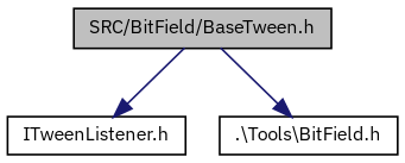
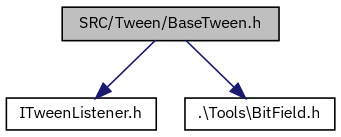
  digraph {
    fontname="IBM Plex Sans"
    node [color=black fontname="IBM Plex Sans" fontsize=10 shape=record]
    edge [color=midnightblue fontname="IBM Plex Sans" fontsize=10 labelfontname=FreeSans labelfontsize=10 style=solid]
-   n1 [fillcolor=grey75 fontcolor=black height=0.2 label="SRC/BitField/BaseTween.h" style=filled width=0.4]
+   n1 [fillcolor=grey75 fontcolor=black height=0.2 label="SRC/Tween/BaseTween.h" style=filled width=0.4]
    n2 [height=0.2 label="ITweenListener.h" width=0.4]
    n3 [height=0.2 label=".\\Tools\\BitField.h" width=0.4]
    n1 -> n2
    n1 -> n3
  }
